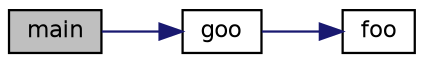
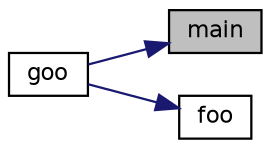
  digraph {
    rankdir=LR
    node [color=black fillcolor=white fontname=Helvetica fontsize=10 shape=record style=filled]
    edge [color=midnightblue fontname=Helvetica fontsize=10 labelfontname=Helvetica labelfontsize=10 style=solid]
    n1 [fillcolor=grey75 fontcolor=black height=0.2 label=main width=0.4]
    n2 [height=0.2 label=goo width=0.4]
    n3 [height=0.2 label=foo width=0.4]
-   n1 -> n2
+   n2 -> n1
    n2 -> n3
  }
